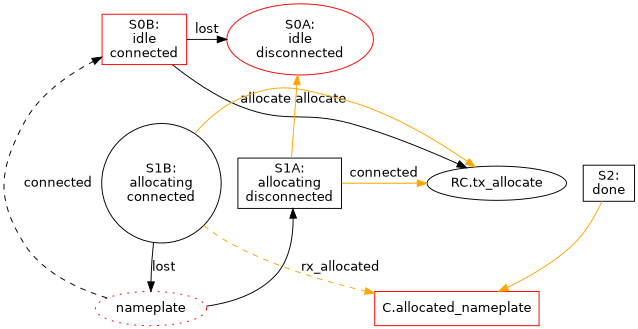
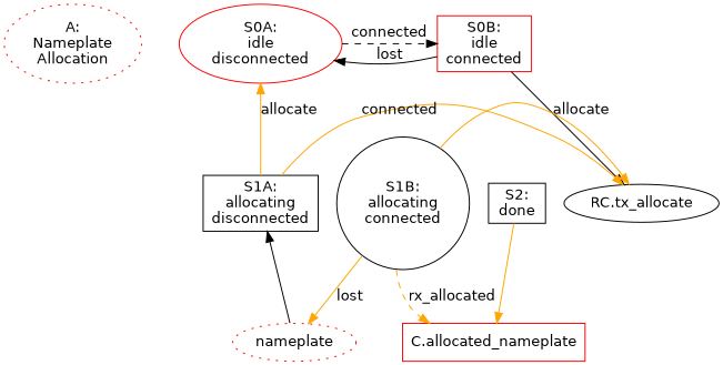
  digraph {
    fontname="DejaVu Sans"
    node [color=red fontname="DejaVu Sans" shape=ellipse]
    edge [fontname="DejaVu Sans" style=solid]
+   n1 [label="A:\nNameplate\nAllocation" style=dotted]
    n2 [label="S0A:\nidle\ndisconnected"]
    n3 [label="S0B:\nidle\nconnected" shape=box]
    n4 [color=black label="S1A:\nallocating\ndisconnected" shape=box]
    n5 [color=black label="RC.tx_allocate"]
    n6 [color=black label="S1B:\nallocating\nconnected" shape=circle]
    n7 [label=nameplate style=dotted]
    n8 [label="C.allocated_nameplate" shape=box]
    n9 [color=black label="S2:\ndone" shape=box]
    subgraph sub_1 {
      rank=same
+     n1
      n2
      n3
    }
    subgraph sub_2 {
      rank=same
      n4
      n5
      n6
    }
-   n7 -> n3 [label=connected style=dashed]
+   n1 -> n2 [style=invis]
+   n2 -> n3 [label=connected style=dashed]
    n3 -> n2 [label=lost]
    n3 -> n5 [label=allocate]
    n3 -> n6 [style=invis]
    n4 -> n2 [color=orange label=allocate]
    n4 -> n5 [color=orange label=connected]
    n6 -> n5 [color=orange]
-   n6 -> n7 [label=lost]
+   n6 -> n7 [label=lost color=orange]
    n6 -> n8 [color=orange label=rx_allocated style=dashed]
    n7 -> n4
    n9 -> n8 [color=orange]
  }
